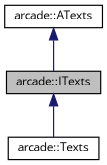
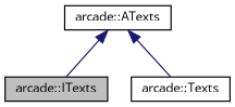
  digraph {
    fontname="Open Sans"
    node [color=black fillcolor=white fontname="Open Sans" fontsize=10 shape=record style=filled]
    edge [color=midnightblue dir=back fontname="Open Sans" fontsize=10 labelfontname=Helvetica labelfontsize=10 style=solid]
    n1 [fillcolor=grey75 fontcolor=black height=0.2 label="arcade::ITexts" width=0.4]
    n2 [height=0.2 label="arcade::ATexts" width=0.4]
    n3 [height=0.2 label="arcade::Texts" width=0.4]
    n2 -> n1
-   n1 -> n3
+   n2 -> n3
  }
